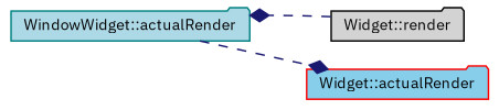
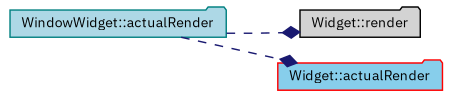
  digraph {
    fontname="IBM Plex Sans"
    rankdir=LR
    node [fontname="IBM Plex Sans" fontsize=10 shape=folder style=filled]
    edge [arrowhead=diamond color=midnightblue fontname="IBM Plex Sans" fontsize=10 labelfontname=Helvetica labelfontsize=10 style=dashed]
    n1 [color=teal fillcolor=lightblue fontcolor=black height=0.2 label="WindowWidget::actualRender" width=0.4]
    n2 [color=black fillcolor=lightgrey height=0.2 label="Widget::render" width=0.4]
    n3 [color=red fillcolor=skyblue height=0.2 label="Widget::actualRender" width=0.4]
-   n2 -> n1
+   n1 -> n2
    n1 -> n3
  }
